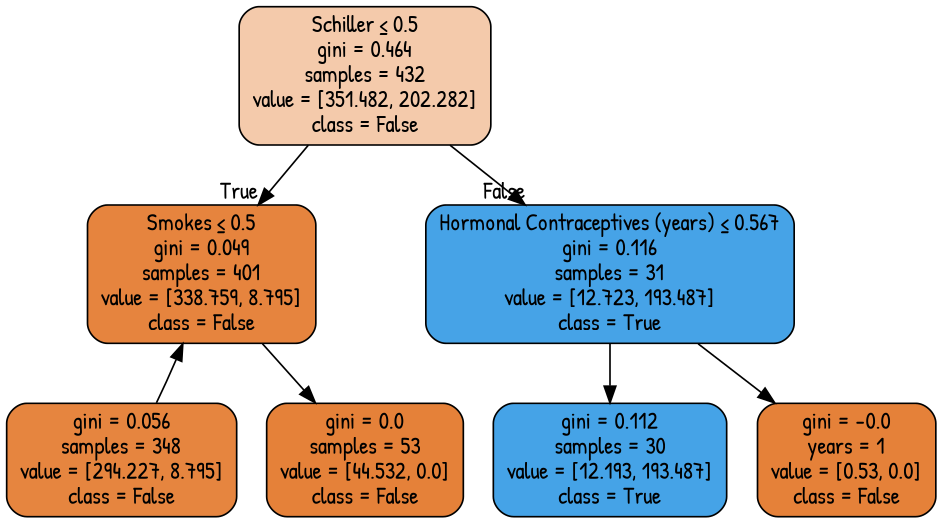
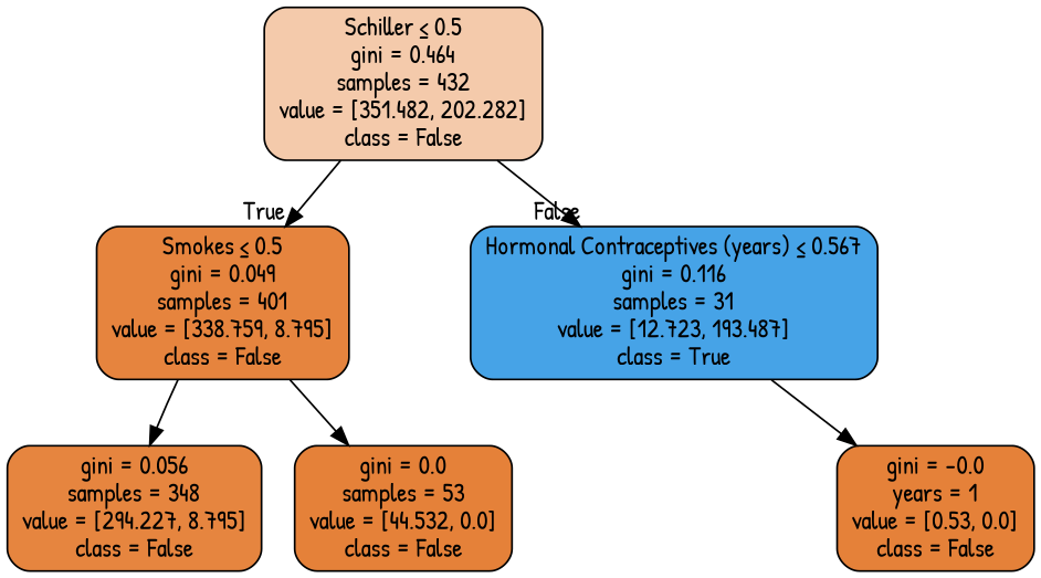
  digraph {
    fontname="Patrick Hand"
    node [color=black fillcolor="#e58139" fontname="Patrick Hand" shape=box style="filled, rounded"]
    edge [fontname="Patrick Hand"]
    n1 [fillcolor="#f4caab" label=<Schiller &le; 0.5<br/>gini = 0.464<br/>samples = 432<br/>value = [351.482, 202.282]<br/>class = False>]
    n2 [fillcolor="#e6843e" label=<Smokes &le; 0.5<br/>gini = 0.049<br/>samples = 401<br/>value = [338.759, 8.795]<br/>class = False>]
    n3 [fillcolor="#46a3e7" label=<Hormonal Contraceptives (years) &le; 0.567<br/>gini = 0.116<br/>samples = 31<br/>value = [12.723, 193.487]<br/>class = True>]
    n4 [fillcolor="#e6853f" label=<gini = 0.056<br/>samples = 348<br/>value = [294.227, 8.795]<br/>class = False>]
    n5 [label=<gini = 0.0<br/>samples = 53<br/>value = [44.532, 0.0]<br/>class = False>]
-   n6 [fillcolor="#45a3e7" label=<gini = 0.112<br/>samples = 30<br/>value = [12.193, 193.487]<br/>class = True>]
    n7 [label=<gini = -0.0<br/>years = 1<br/>value = [0.53, 0.0]<br/>class = False>]
    n1 -> n2 [headlabel=True labelangle=45 labeldistance=2.5]
    n1 -> n3 [headlabel=False labelangle=-45 labeldistance=2.5]
-   n4 -> n2
+   n2 -> n4
    n2 -> n5
-   n3 -> n6
    n3 -> n7
  }
